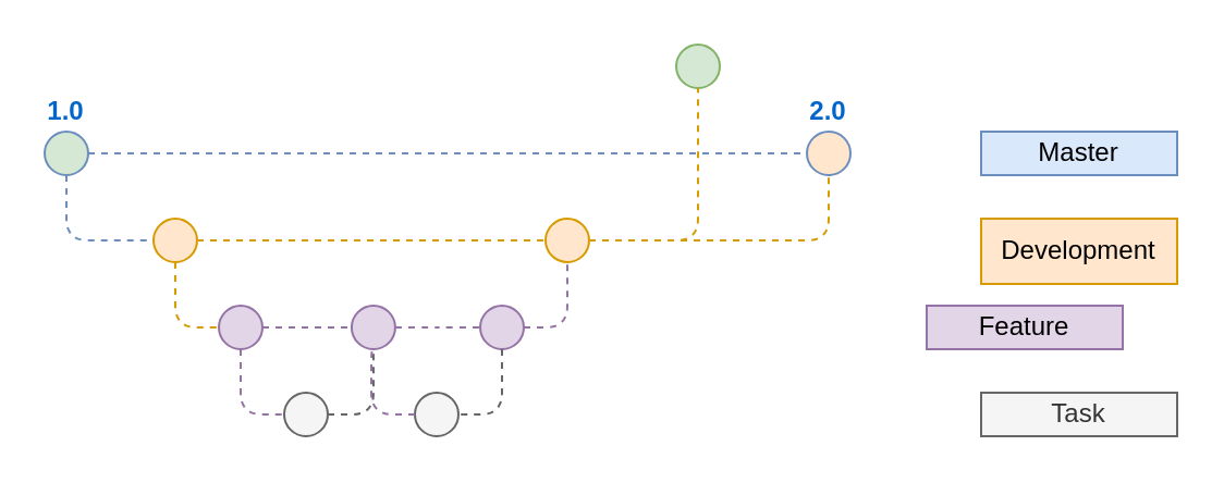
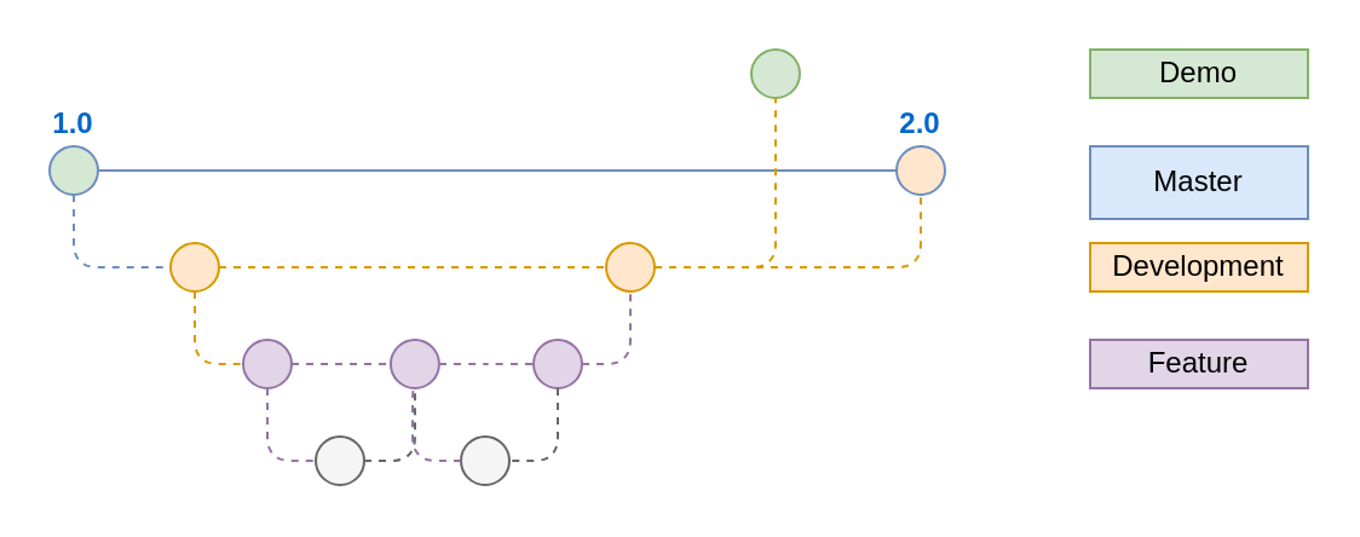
  <mxCell id="0" />
  <mxCell id="1" parent="0" />
  <mxCell id="2" value="1.0" style="ellipse;whiteSpace=wrap;html=1;aspect=fixed;fillColor=#d5e8d4;strokeColor=#6c8ebf;fontStyle=1;labelPosition=center;verticalLabelPosition=top;align=center;verticalAlign=bottom;fontColor=#0066CC;" parent="1" vertex="1"><mxGeometry x="20" y="60" width="20" height="20" as="geometry" /></mxCell>
- <mxCell id="3" value="Master" style="text;html=1;strokeColor=#6c8ebf;fillColor=#dae8fc;align=center;verticalAlign=middle;whiteSpace=wrap;rounded=0;" parent="1" vertex="1"><mxGeometry x="450" y="60" width="90" height="20" as="geometry" /></mxCell>
- <mxCell id="5" value="" style="endArrow=none;dashed=1;html=1;fillColor=#dae8fc;strokeColor=#6c8ebf;" parent="1" source="2" target="20" edge="1"><mxGeometry width="50" height="50" relative="1" as="geometry"><mxPoint x="40" y="70" as="sourcePoint" /><mxPoint x="250" y="50" as="targetPoint" /><Array as="points" /></mxGeometry></mxCell>
- <mxCell id="6" value="Task" style="text;html=1;strokeColor=#666666;fillColor=#f5f5f5;align=center;verticalAlign=middle;whiteSpace=wrap;rounded=0;fontColor=#333333;" parent="1" vertex="1"><mxGeometry x="450" y="180" width="90" height="20" as="geometry" /></mxCell>
+ <mxCell id="3" value="Master" style="text;html=1;strokeColor=#6c8ebf;fillColor=#dae8fc;align=center;verticalAlign=middle;whiteSpace=wrap;rounded=0;" parent="1" vertex="1"><mxGeometry x="450" y="60" width="90" height="30" as="geometry" /></mxCell>
+ <mxCell id="4" value="Demo" style="text;html=1;strokeColor=#82b366;fillColor=#d5e8d4;align=center;verticalAlign=middle;whiteSpace=wrap;rounded=0;" parent="1" vertex="1"><mxGeometry x="450" y="20" width="90" height="20" as="geometry" /></mxCell>
+ <mxCell id="5" value="" style="endArrow=none;dashed=0;html=1;fillColor=#dae8fc;strokeColor=#6c8ebf;" parent="1" source="2" target="20" edge="1"><mxGeometry width="50" height="50" relative="1" as="geometry"><mxPoint x="40" y="70" as="sourcePoint" /><mxPoint x="250" y="50" as="targetPoint" /><Array as="points" /></mxGeometry></mxCell>
  <mxCell id="7" value="" style="ellipse;whiteSpace=wrap;html=1;aspect=fixed;fontSize=10;labelPosition=center;verticalLabelPosition=top;align=center;verticalAlign=bottom;fillColor=#ffe6cc;strokeColor=#d79b00;fontColor=#FFB570;" vertex="1" parent="1"><mxGeometry x="70" y="100" width="20" height="20" as="geometry" /></mxCell>
- <mxCell id="8" value="Development" style="text;html=1;strokeColor=#d79b00;fillColor=#ffe6cc;align=center;verticalAlign=middle;whiteSpace=wrap;rounded=0;fontSize=12;" parent="1" vertex="1"><mxGeometry x="450" y="100" width="90" height="30" as="geometry" /></mxCell>
+ <mxCell id="8" value="Development" style="text;html=1;strokeColor=#d79b00;fillColor=#ffe6cc;align=center;verticalAlign=middle;whiteSpace=wrap;rounded=0;fontSize=12;" parent="1" vertex="1"><mxGeometry x="450" y="100" width="90" height="20" as="geometry" /></mxCell>
  <mxCell id="9" value="" style="ellipse;whiteSpace=wrap;html=1;aspect=fixed;fontSize=10;fillColor=#e1d5e7;strokeColor=#9673a6;" vertex="1" parent="1"><mxGeometry x="100" y="140" width="20" height="20" as="geometry" /></mxCell>
  <mxCell id="10" style="edgeStyle=orthogonalEdgeStyle;rounded=1;orthogonalLoop=1;jettySize=auto;html=1;dashed=1;endArrow=none;endFill=0;fontSize=10;fontColor=#FFB570;fillColor=#ffe6cc;strokeColor=#d79b00;" edge="1" parent="1" source="7" target="9"><mxGeometry relative="1" as="geometry"><mxPoint x="40" y="90" as="sourcePoint" /><mxPoint x="80" y="120" as="targetPoint" /><Array as="points"><mxPoint x="80" y="150" /></Array></mxGeometry></mxCell>
  <mxCell id="11" value="" style="endArrow=none;dashed=1;html=1;fillColor=#dae8fc;strokeColor=#6c8ebf;" edge="1" parent="1" source="2" target="7"><mxGeometry width="50" height="50" relative="1" as="geometry"><mxPoint x="50" y="80" as="sourcePoint" /><mxPoint x="640" y="80" as="targetPoint" /><Array as="points"><mxPoint x="30" y="110" /></Array></mxGeometry></mxCell>
  <mxCell id="12" value="" style="ellipse;whiteSpace=wrap;html=1;aspect=fixed;fontSize=10;fillColor=#e1d5e7;strokeColor=#9673a6;" vertex="1" parent="1"><mxGeometry x="160.97" y="140" width="20" height="20" as="geometry" /></mxCell>
  <mxCell id="13" value="" style="ellipse;whiteSpace=wrap;html=1;aspect=fixed;fontSize=10;fillColor=#e1d5e7;strokeColor=#9673a6;" vertex="1" parent="1"><mxGeometry x="220" y="140" width="20" height="20" as="geometry" /></mxCell>
  <mxCell id="14" style="edgeStyle=orthogonalEdgeStyle;rounded=1;orthogonalLoop=1;jettySize=auto;html=1;dashed=1;endArrow=none;endFill=0;fontSize=12;fontColor=#FFB570;fillColor=#e1d5e7;strokeColor=#9673a6;" edge="1" parent="1" source="9" target="12"><mxGeometry relative="1" as="geometry"><mxPoint x="120" y="250" as="sourcePoint" /><mxPoint x="150" y="120" as="targetPoint" /></mxGeometry></mxCell>
  <mxCell id="15" style="edgeStyle=orthogonalEdgeStyle;rounded=1;orthogonalLoop=1;jettySize=auto;html=1;dashed=1;endArrow=none;endFill=0;fontSize=12;fontColor=#FFB570;fillColor=#e1d5e7;strokeColor=#9673a6;" edge="1" parent="1" source="12" target="13"><mxGeometry relative="1" as="geometry"><mxPoint x="130" y="160" as="sourcePoint" /><mxPoint x="170.97" y="160" as="targetPoint" /></mxGeometry></mxCell>
  <mxCell id="16" value="" style="ellipse;whiteSpace=wrap;html=1;aspect=fixed;fontSize=10;labelPosition=center;verticalLabelPosition=top;align=center;verticalAlign=bottom;fillColor=#ffe6cc;strokeColor=#d79b00;fontColor=#FFB570;" vertex="1" parent="1"><mxGeometry x="250" y="100" width="20" height="20" as="geometry" /></mxCell>
  <mxCell id="17" style="edgeStyle=orthogonalEdgeStyle;rounded=1;orthogonalLoop=1;jettySize=auto;html=1;dashed=1;endArrow=none;endFill=0;fontSize=12;fontColor=#FFB570;fillColor=#e1d5e7;strokeColor=#9673a6;" edge="1" parent="1" source="13" target="16"><mxGeometry relative="1" as="geometry"><mxPoint x="190.97" y="160" as="sourcePoint" /><mxPoint x="240" y="160" as="targetPoint" /></mxGeometry></mxCell>
  <mxCell id="18" style="edgeStyle=orthogonalEdgeStyle;rounded=1;orthogonalLoop=1;jettySize=auto;html=1;dashed=1;endArrow=none;endFill=0;fontSize=10;fontColor=#FFB570;fillColor=#ffe6cc;strokeColor=#d79b00;" edge="1" parent="1" source="7" target="16"><mxGeometry relative="1" as="geometry"><mxPoint x="90" y="130" as="sourcePoint" /><mxPoint x="110" y="160" as="targetPoint" /><Array as="points"><mxPoint x="190" y="110" /><mxPoint x="190" y="110" /></Array></mxGeometry></mxCell>
  <mxCell id="19" style="edgeStyle=orthogonalEdgeStyle;rounded=1;orthogonalLoop=1;jettySize=auto;html=1;dashed=1;endArrow=none;endFill=0;fontSize=10;fontColor=#FFB570;fillColor=#ffe6cc;strokeColor=#d79b00;" edge="1" parent="1" source="16" target="20"><mxGeometry relative="1" as="geometry"><mxPoint x="100" y="120" as="sourcePoint" /><mxPoint x="280" y="120" as="targetPoint" /><Array as="points" /></mxGeometry></mxCell>
  <mxCell id="20" value="2.0" style="ellipse;whiteSpace=wrap;html=1;aspect=fixed;fillColor=#ffe6cc;strokeColor=#6c8ebf;fontStyle=1;labelPosition=center;verticalLabelPosition=top;align=center;verticalAlign=bottom;fontColor=#0066CC;" vertex="1" parent="1"><mxGeometry x="370" y="60" width="20" height="20" as="geometry" /></mxCell>
  <mxCell id="21" value="" style="ellipse;whiteSpace=wrap;html=1;aspect=fixed;fontSize=10;labelPosition=center;verticalLabelPosition=top;align=center;verticalAlign=bottom;fillColor=#d5e8d4;strokeColor=#82b366;" vertex="1" parent="1"><mxGeometry x="310" y="20" width="20" height="20" as="geometry" /></mxCell>
  <mxCell id="22" style="edgeStyle=orthogonalEdgeStyle;rounded=1;orthogonalLoop=1;jettySize=auto;html=1;dashed=1;endArrow=none;endFill=0;fontSize=10;fontColor=#FFB570;fillColor=#ffe6cc;strokeColor=#d79b00;" edge="1" parent="1" source="16" target="21"><mxGeometry relative="1" as="geometry"><mxPoint x="300" y="120" as="sourcePoint" /><mxPoint x="390" y="90" as="targetPoint" /><Array as="points" /></mxGeometry></mxCell>
- <mxCell id="23" value="Feature" style="text;html=1;strokeColor=#9673a6;fillColor=#e1d5e7;align=center;verticalAlign=middle;whiteSpace=wrap;rounded=0;" vertex="1" parent="1"><mxGeometry x="425" y="140" width="90" height="20" as="geometry" /></mxCell>
+ <mxCell id="23" value="Feature" style="text;html=1;strokeColor=#9673a6;fillColor=#e1d5e7;align=center;verticalAlign=middle;whiteSpace=wrap;rounded=0;" vertex="1" parent="1"><mxGeometry x="450" y="140" width="90" height="20" as="geometry" /></mxCell>
  <mxCell id="24" value="" style="ellipse;whiteSpace=wrap;html=1;aspect=fixed;fontSize=10;fillColor=#f5f5f5;strokeColor=#666666;fontColor=#333333;" vertex="1" parent="1"><mxGeometry x="130" y="180" width="20" height="20" as="geometry" /></mxCell>
  <mxCell id="25" value="" style="ellipse;whiteSpace=wrap;html=1;aspect=fixed;fontSize=10;fillColor=#f5f5f5;strokeColor=#666666;fontColor=#333333;" vertex="1" parent="1"><mxGeometry x="190" y="180" width="20" height="20" as="geometry" /></mxCell>
  <mxCell id="26" style="edgeStyle=orthogonalEdgeStyle;rounded=1;orthogonalLoop=1;jettySize=auto;html=1;dashed=1;endArrow=none;endFill=0;fontSize=10;fontColor=#FFB570;fillColor=#e1d5e7;strokeColor=#9673a6;" edge="1" parent="1" source="9" target="24"><mxGeometry relative="1" as="geometry"><mxPoint x="90" y="130" as="sourcePoint" /><mxPoint x="110" y="160" as="targetPoint" /><Array as="points"><mxPoint x="110" y="190" /></Array></mxGeometry></mxCell>
  <mxCell id="27" style="edgeStyle=orthogonalEdgeStyle;rounded=1;orthogonalLoop=1;jettySize=auto;html=1;dashed=1;endArrow=none;endFill=0;fontSize=10;fontColor=#FFB570;fillColor=#f5f5f5;strokeColor=#666666;" edge="1" parent="1" source="24" target="12"><mxGeometry relative="1" as="geometry"><mxPoint x="120" y="170" as="sourcePoint" /><mxPoint x="140" y="200" as="targetPoint" /><Array as="points" /></mxGeometry></mxCell>
  <mxCell id="28" style="edgeStyle=orthogonalEdgeStyle;rounded=1;orthogonalLoop=1;jettySize=auto;html=1;dashed=1;endArrow=none;endFill=0;fontSize=10;fontColor=#FFB570;fillColor=#e1d5e7;strokeColor=#9673a6;" edge="1" parent="1" source="25" target="12"><mxGeometry relative="1" as="geometry"><mxPoint x="160" y="200" as="sourcePoint" /><mxPoint x="180.97" y="170" as="targetPoint" /><Array as="points" /></mxGeometry></mxCell>
  <mxCell id="29" style="edgeStyle=orthogonalEdgeStyle;rounded=1;orthogonalLoop=1;jettySize=auto;html=1;dashed=1;endArrow=none;endFill=0;fontSize=10;fontColor=#FFB570;fillColor=#f5f5f5;strokeColor=#666666;" edge="1" parent="1" source="13" target="25"><mxGeometry relative="1" as="geometry"><mxPoint x="299.03" y="210" as="sourcePoint" /><mxPoint x="270" y="180" as="targetPoint" /><Array as="points"><mxPoint x="230" y="190" /></Array></mxGeometry></mxCell>
